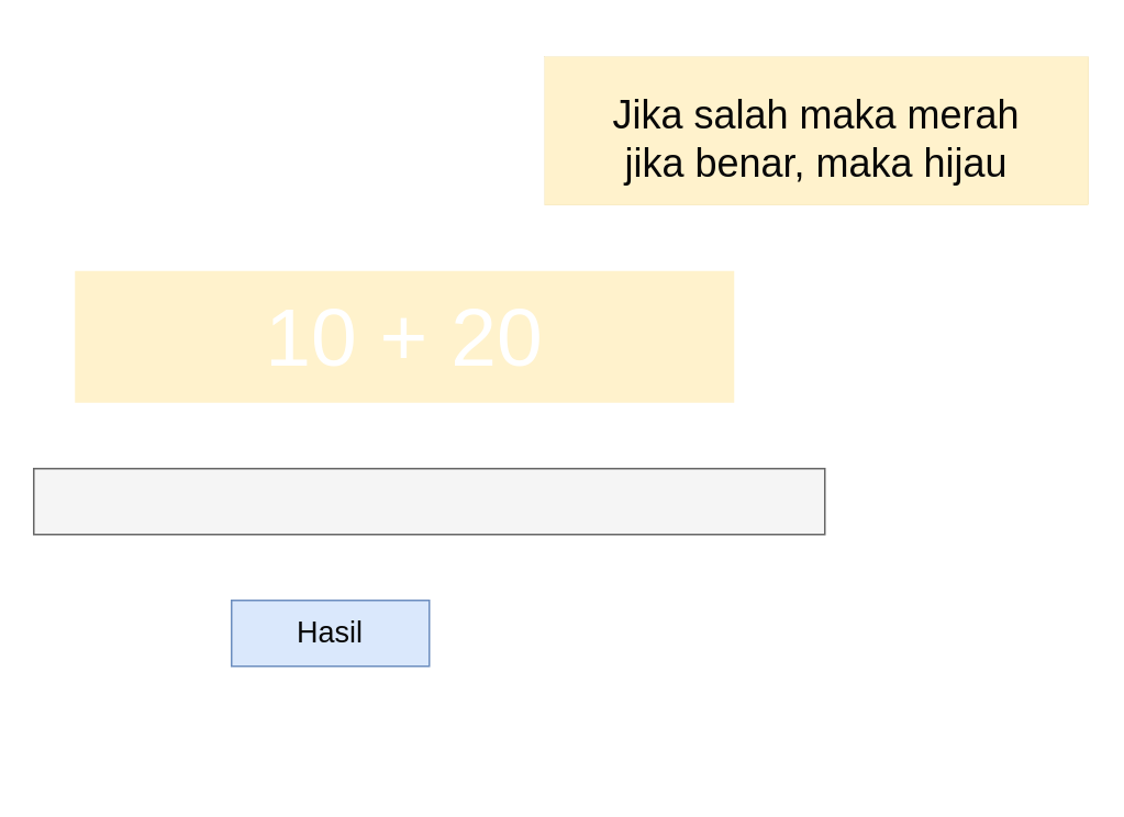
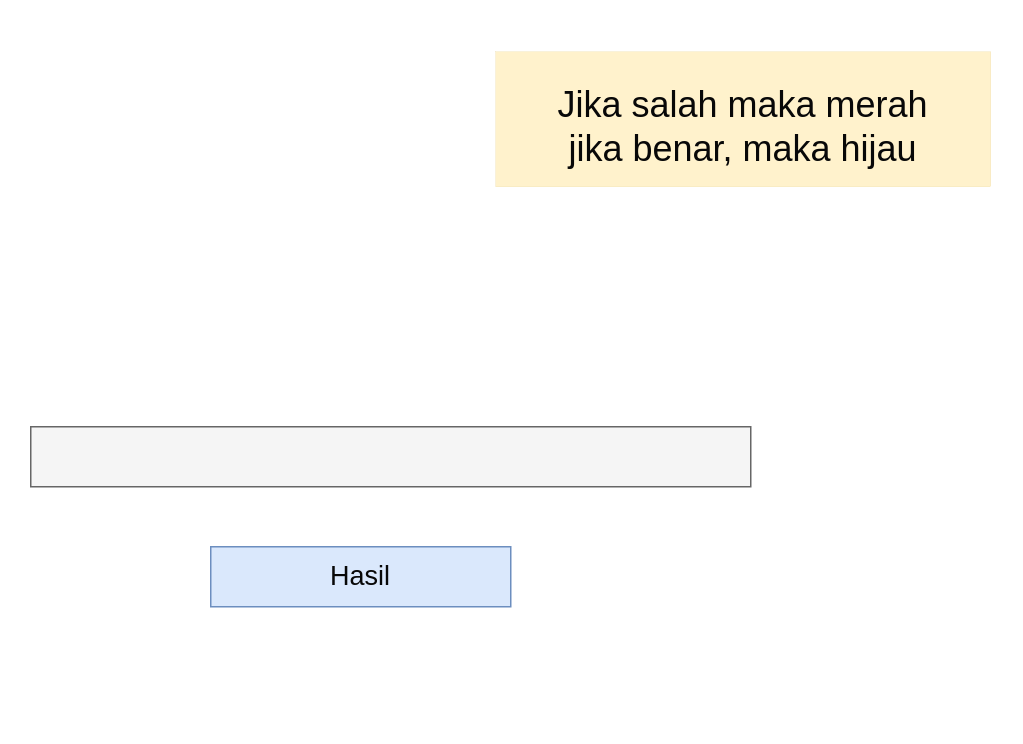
  <mxCell id="0" />
  <mxCell id="1" parent="0" />
  <mxCell id="2" value="" style="rounded=0;whiteSpace=wrap;html=1;fillColor=#f5f5f5;strokeColor=#666666;fontColor=#333333;" vertex="1" parent="1"><mxGeometry x="20" y="270" width="480" height="40" as="geometry" /></mxCell>
- <mxCell id="3" value="&lt;font style=&quot;font-size: 18px;&quot; color=&quot;#080808&quot;&gt;Hasil&lt;/font&gt;" style="rounded=0;whiteSpace=wrap;html=1;fillColor=#dae8fc;strokeColor=#6c8ebf;" vertex="1" parent="1"><mxGeometry x="140" y="350" width="120" height="40" as="geometry" /></mxCell>
+ <mxCell id="3" value="&lt;font style=&quot;font-size: 18px;&quot; color=&quot;#080808&quot;&gt;Hasil&lt;/font&gt;" style="rounded=0;whiteSpace=wrap;html=1;fillColor=#dae8fc;strokeColor=#6c8ebf;" vertex="1" parent="1"><mxGeometry x="140" y="350" width="200" height="40" as="geometry" /></mxCell>
  <mxCell id="4" value="&lt;font color=&quot;#ffffff&quot;&gt;10 hijau 8 Benar&lt;/font&gt;" style="rounded=0;whiteSpace=wrap;html=1;fontSize=18;fontColor=#080808;strokeWidth=0;strokeColor=none;" vertex="1" parent="1"><mxGeometry x="110" y="420" width="270" height="40" as="geometry" /></mxCell>
- <mxCell id="5" value="&lt;font style=&quot;font-size: 50px;&quot; color=&quot;#ffffff&quot;&gt;10 + 20&lt;/font&gt;" style="rounded=0;whiteSpace=wrap;html=1;fontSize=18;fontColor=#080808;strokeWidth=0;strokeColor=none;fillColor=#fff2cc;" vertex="1" parent="1"><mxGeometry x="45" y="150" width="400" height="80" as="geometry" /></mxCell>
+ <mxCell id="5" value="&lt;font style=&quot;font-size: 50px;&quot; color=&quot;#ffffff&quot;&gt;10 + 20&lt;/font&gt;" style="rounded=0;whiteSpace=wrap;html=1;fontSize=18;fontColor=#080808;strokeWidth=0;strokeColor=none;" vertex="1" parent="1"><mxGeometry x="45" y="150" width="400" height="80" as="geometry" /></mxCell>
  <mxCell id="6" value="&lt;p style=&quot;line-height: 40%;&quot;&gt;&lt;font style=&quot;font-size: 24px;&quot;&gt;&lt;font color=&quot;#080808&quot;&gt;Jika salah maka merah&lt;br&gt;jika benar, maka hijau&lt;/font&gt;&lt;/font&gt;&lt;/p&gt;" style="rounded=0;whiteSpace=wrap;html=1;strokeWidth=0;fontSize=50;verticalAlign=middle;fillColor=#fff2cc;strokeColor=#d6b656;" vertex="1" parent="1"><mxGeometry x="330" y="20" width="330" height="90" as="geometry" /></mxCell>
